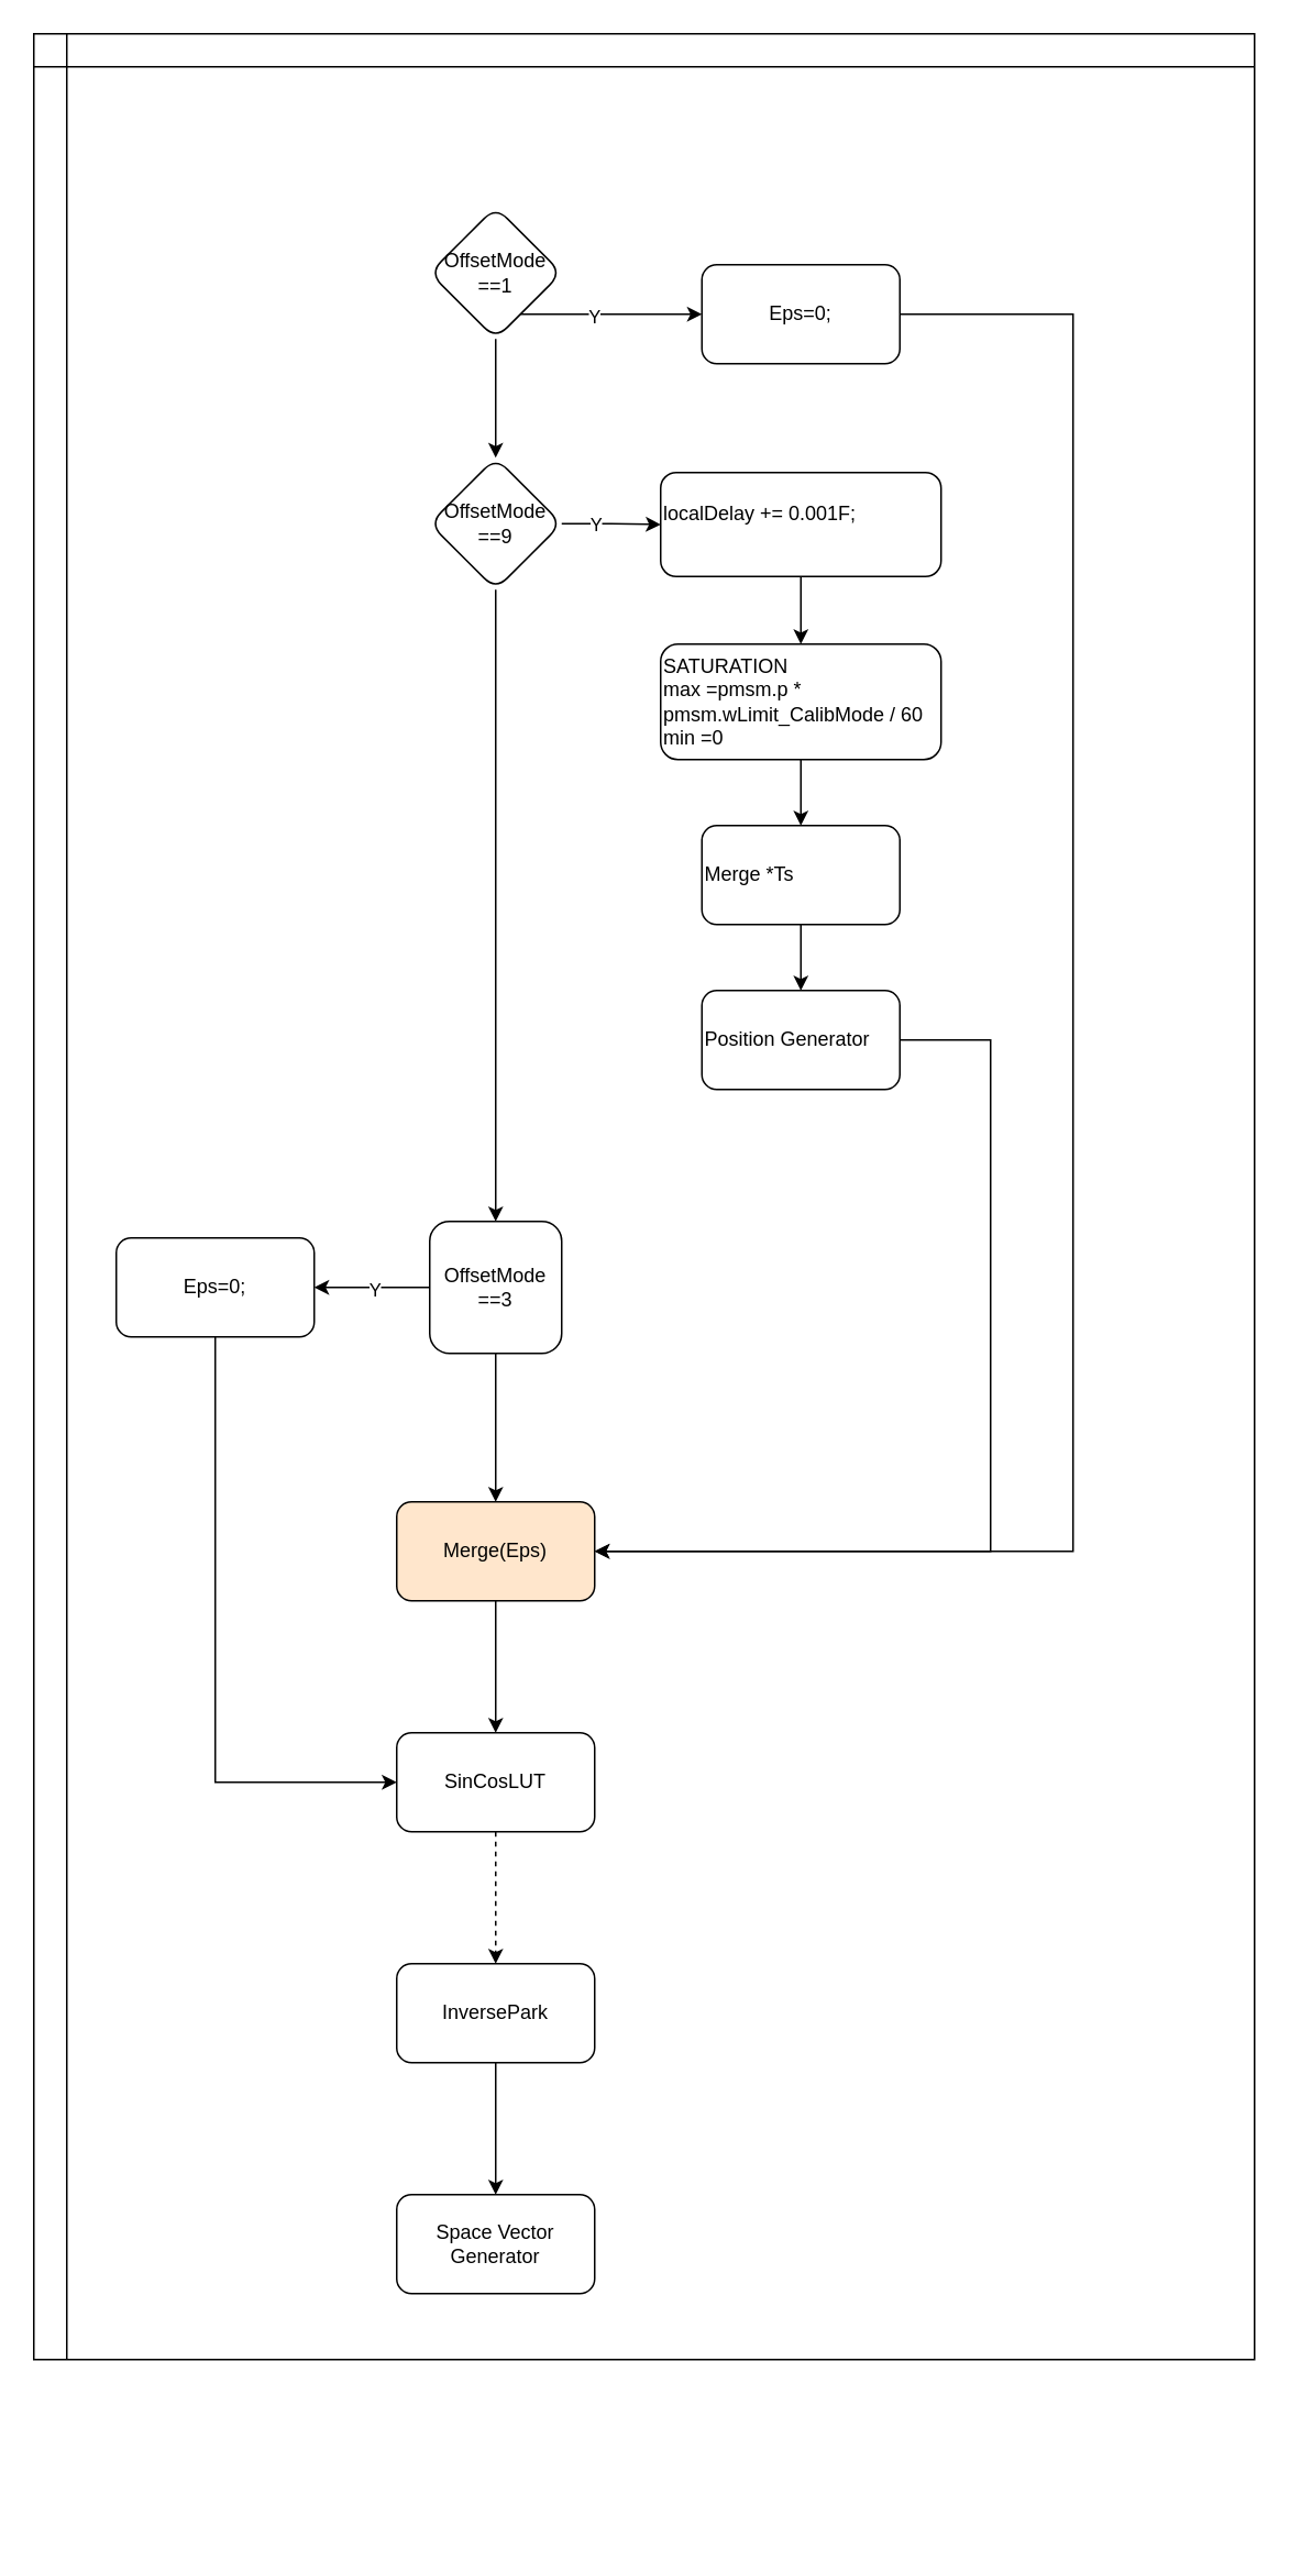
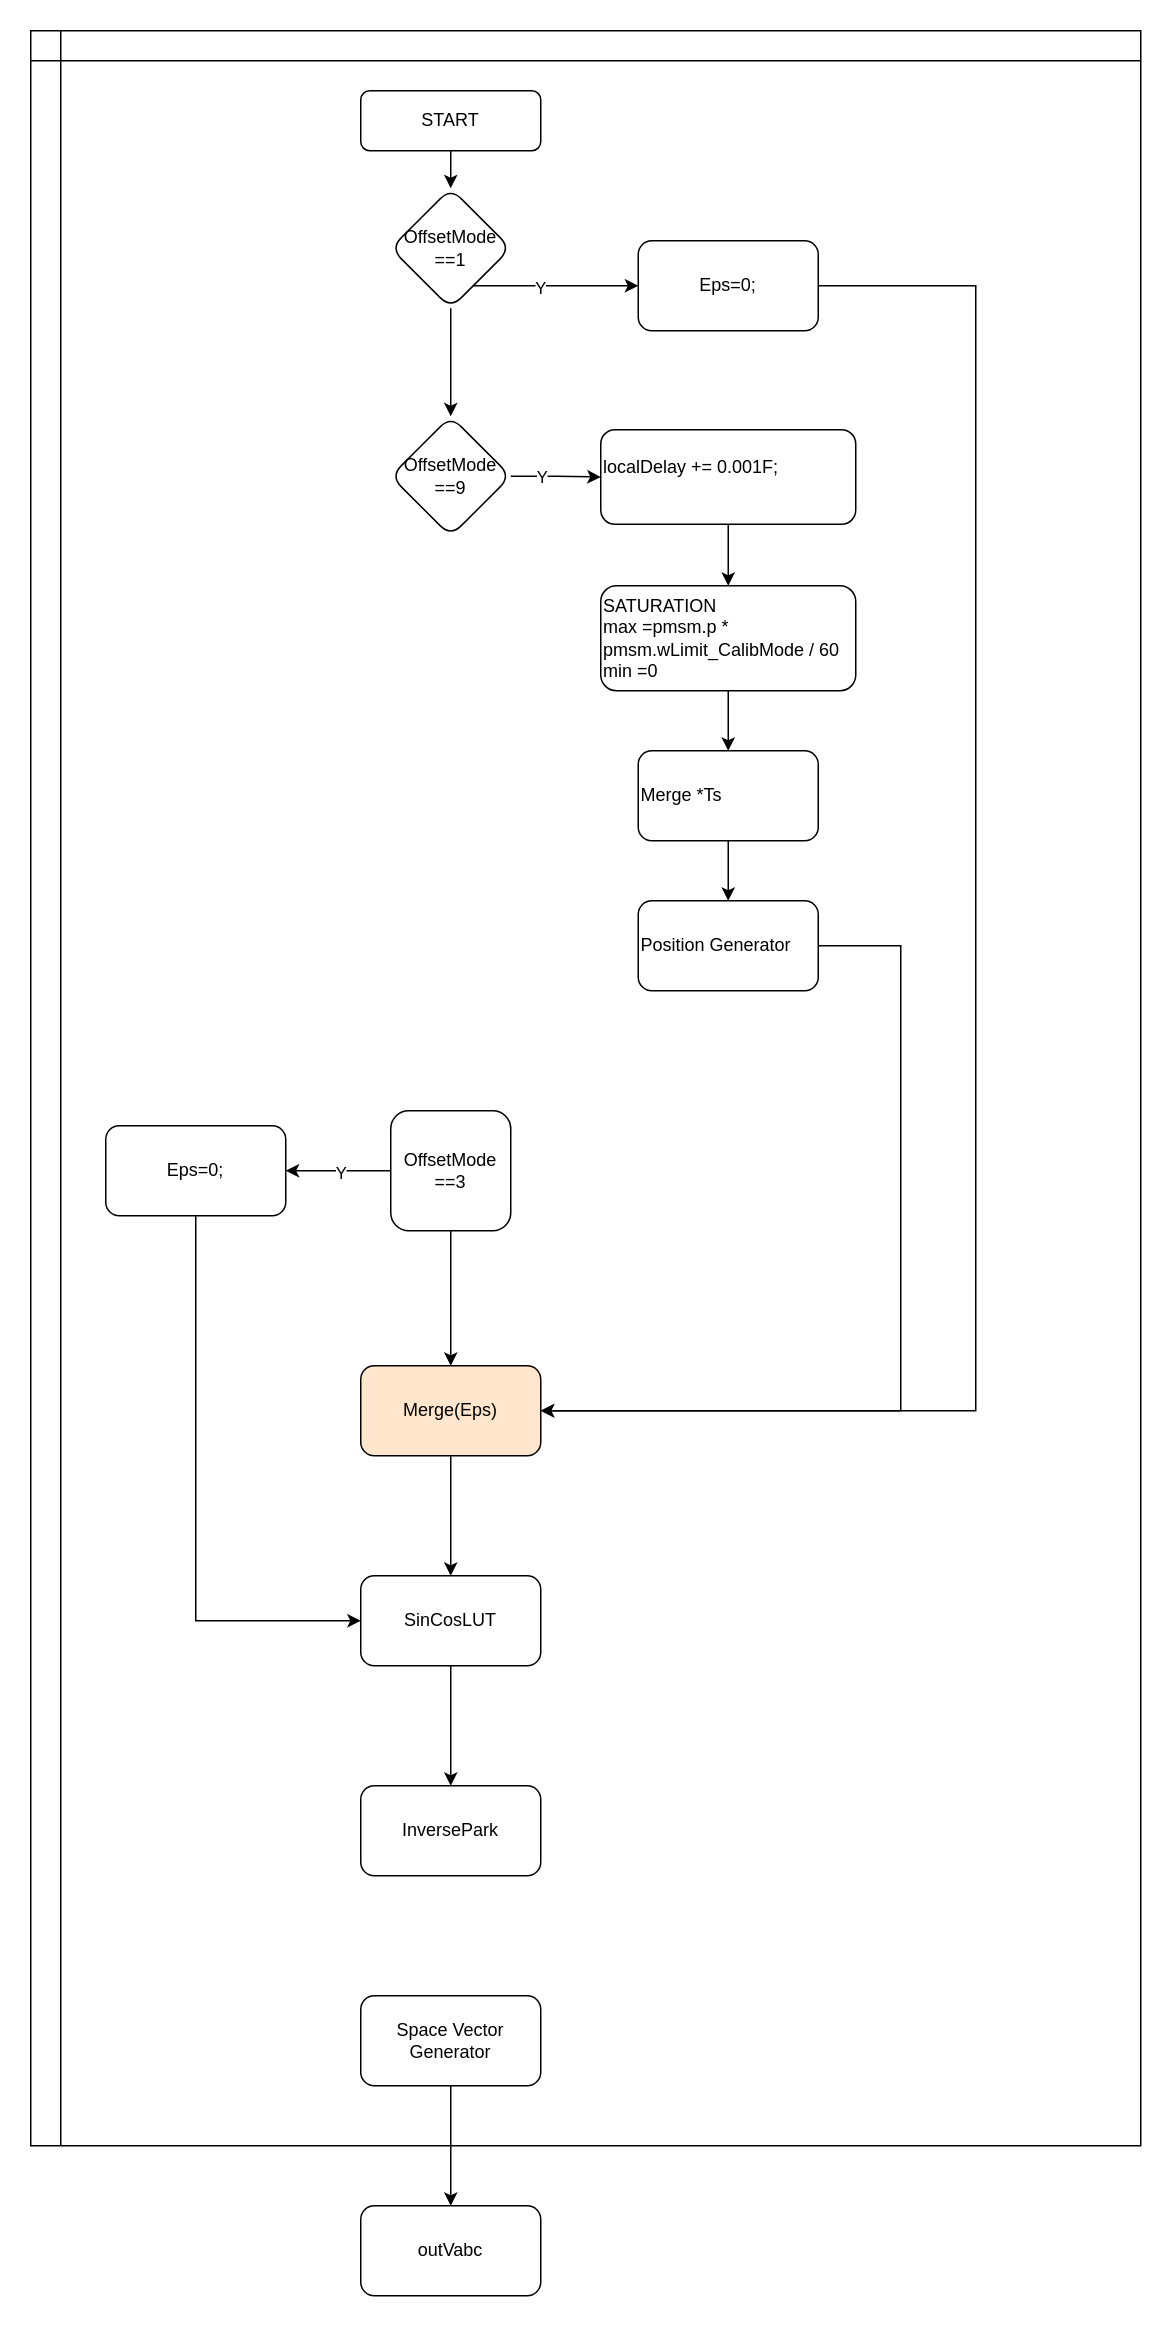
  <mxCell id="0" />
  <mxCell id="1" parent="0" />
  <mxCell id="2" value="" style="shape=internalStorage;whiteSpace=wrap;html=1;backgroundOutline=1;" vertex="1" parent="1"><mxGeometry width="740" height="1410" as="geometry" x="20" y="20" /></mxCell>
+ <mxCell id="3" style="edgeStyle=orthogonalEdgeStyle;rounded=0;orthogonalLoop=1;jettySize=auto;html=1;" edge="1" parent="1" source="4" target="8"><mxGeometry relative="1" as="geometry" /></mxCell>
+ <mxCell id="4" value="START" style="rounded=1;whiteSpace=wrap;html=1;fontSize=12;glass=0;strokeWidth=1;shadow=0;" parent="1" vertex="1"><mxGeometry x="240" y="60" width="120" height="40" as="geometry" /></mxCell>
  <mxCell id="5" value="" style="edgeStyle=orthogonalEdgeStyle;rounded=0;orthogonalLoop=1;jettySize=auto;html=1;" edge="1" parent="1" source="8" target="20"><mxGeometry relative="1" as="geometry"><Array as="points"><mxPoint x="360" y="190" /><mxPoint x="360" y="190" /></Array></mxGeometry></mxCell>
  <mxCell id="6" value="Y" style="edgeLabel;html=1;align=center;verticalAlign=middle;resizable=0;points=[];" vertex="1" connectable="0" parent="5"><mxGeometry x="-0.207" y="-1" relative="1" as="geometry"><mxPoint as="offset" /></mxGeometry></mxCell>
  <mxCell id="7" value="" style="edgeStyle=orthogonalEdgeStyle;rounded=0;orthogonalLoop=1;jettySize=auto;html=1;" edge="1" parent="1" source="8" target="16"><mxGeometry relative="1" as="geometry" /></mxCell>
  <mxCell id="8" value="OffsetMode ==1" style="rhombus;whiteSpace=wrap;html=1;rounded=1;glass=0;strokeWidth=1;shadow=0;" vertex="1" parent="1"><mxGeometry x="260" y="125" width="80" height="80" as="geometry" /></mxCell>
  <mxCell id="9" style="edgeStyle=orthogonalEdgeStyle;rounded=0;orthogonalLoop=1;jettySize=auto;html=1;" edge="1" parent="1" source="12" target="28"><mxGeometry relative="1" as="geometry" /></mxCell>
  <mxCell id="10" value="Y" style="edgeLabel;html=1;align=center;verticalAlign=middle;resizable=0;points=[];" vertex="1" connectable="0" parent="9"><mxGeometry x="-0.032" y="1" relative="1" as="geometry"><mxPoint as="offset" /></mxGeometry></mxCell>
  <mxCell id="11" value="" style="edgeStyle=orthogonalEdgeStyle;rounded=0;orthogonalLoop=1;jettySize=auto;html=1;" edge="1" parent="1" source="12" target="30"><mxGeometry relative="1" as="geometry" /></mxCell>
  <mxCell id="12" value="OffsetMode ==3" style="whiteSpace=wrap;html=1;glass=0;strokeWidth=1;shadow=0;rounded=1;" vertex="1" parent="1"><mxGeometry x="260" y="740" width="80" height="80" as="geometry" /></mxCell>
  <mxCell id="13" value="" style="edgeStyle=orthogonalEdgeStyle;rounded=0;orthogonalLoop=1;jettySize=auto;html=1;" edge="1" parent="1" source="16" target="18"><mxGeometry relative="1" as="geometry" /></mxCell>
  <mxCell id="14" value="Y" style="edgeLabel;html=1;align=center;verticalAlign=middle;resizable=0;points=[];" vertex="1" connectable="0" parent="13"><mxGeometry x="-0.34" relative="1" as="geometry"><mxPoint as="offset" /></mxGeometry></mxCell>
- <mxCell id="15" value="" style="edgeStyle=orthogonalEdgeStyle;rounded=0;orthogonalLoop=1;jettySize=auto;html=1;" edge="1" parent="1" source="16" target="12"><mxGeometry relative="1" as="geometry" /></mxCell>
  <mxCell id="16" value="OffsetMode ==9" style="rhombus;whiteSpace=wrap;html=1;rounded=1;glass=0;strokeWidth=1;shadow=0;" vertex="1" parent="1"><mxGeometry x="260" y="277" width="80" height="80" as="geometry" /></mxCell>
  <mxCell id="17" value="" style="edgeStyle=orthogonalEdgeStyle;rounded=0;orthogonalLoop=1;jettySize=auto;html=1;" edge="1" parent="1" source="18" target="22"><mxGeometry relative="1" as="geometry" /></mxCell>
  <mxCell id="18" value="localDelay += 0.001F;&lt;div&gt;&lt;br&gt;&lt;/div&gt;" style="whiteSpace=wrap;html=1;rounded=1;glass=0;strokeWidth=1;shadow=0;align=left;" vertex="1" parent="1"><mxGeometry x="400" y="286" width="170" height="63" as="geometry" /></mxCell>
  <mxCell id="19" style="edgeStyle=orthogonalEdgeStyle;rounded=0;orthogonalLoop=1;jettySize=auto;html=1;entryX=1;entryY=0.5;entryDx=0;entryDy=0;" edge="1" parent="1" source="20" target="30"><mxGeometry relative="1" as="geometry"><mxPoint x="685" y="600" as="targetPoint" /><Array as="points"><mxPoint x="650" y="190" /><mxPoint x="650" y="940" /></Array></mxGeometry></mxCell>
  <mxCell id="20" value="Eps=0;" style="whiteSpace=wrap;html=1;rounded=1;glass=0;strokeWidth=1;shadow=0;" vertex="1" parent="1"><mxGeometry x="425" y="160" width="120" height="60" as="geometry" /></mxCell>
  <mxCell id="21" value="" style="edgeStyle=orthogonalEdgeStyle;rounded=0;orthogonalLoop=1;jettySize=auto;html=1;" edge="1" parent="1" source="22" target="24"><mxGeometry relative="1" as="geometry" /></mxCell>
  <mxCell id="22" value="&lt;div&gt;SATURATION&lt;/div&gt;max =pmsm.p * pmsm.wLimit_CalibMode / 60&lt;div&gt;min =0&lt;/div&gt;" style="whiteSpace=wrap;html=1;rounded=1;glass=0;strokeWidth=1;shadow=0;align=left;" vertex="1" parent="1"><mxGeometry x="400" y="390" width="170" height="70" as="geometry" /></mxCell>
  <mxCell id="23" value="" style="edgeStyle=orthogonalEdgeStyle;rounded=0;orthogonalLoop=1;jettySize=auto;html=1;" edge="1" parent="1" source="24" target="26"><mxGeometry relative="1" as="geometry" /></mxCell>
  <mxCell id="24" value="Merge *Ts" style="whiteSpace=wrap;html=1;align=left;rounded=1;glass=0;strokeWidth=1;shadow=0;" vertex="1" parent="1"><mxGeometry x="425" y="500" width="120" height="60" as="geometry" /></mxCell>
  <mxCell id="25" value="" style="edgeStyle=orthogonalEdgeStyle;rounded=0;orthogonalLoop=1;jettySize=auto;html=1;entryX=1;entryY=0.5;entryDx=0;entryDy=0;" edge="1" parent="1" source="26" target="30"><mxGeometry relative="1" as="geometry"><mxPoint x="625" y="630" as="targetPoint" /><Array as="points"><mxPoint x="600" y="630" /><mxPoint x="600" y="940" /></Array></mxGeometry></mxCell>
  <mxCell id="26" value="Position Generator" style="whiteSpace=wrap;html=1;align=left;rounded=1;glass=0;strokeWidth=1;shadow=0;" vertex="1" parent="1"><mxGeometry x="425" y="600" width="120" height="60" as="geometry" /></mxCell>
  <mxCell id="27" style="edgeStyle=orthogonalEdgeStyle;rounded=0;orthogonalLoop=1;jettySize=auto;html=1;entryX=0;entryY=0.5;entryDx=0;entryDy=0;" edge="1" parent="1" source="28" target="32"><mxGeometry relative="1" as="geometry"><Array as="points"><mxPoint x="130" y="1080" /></Array></mxGeometry></mxCell>
  <mxCell id="28" value="Eps=0;" style="whiteSpace=wrap;html=1;rounded=1;glass=0;strokeWidth=1;shadow=0;" vertex="1" parent="1"><mxGeometry x="70" y="750" width="120" height="60" as="geometry" /></mxCell>
  <mxCell id="29" value="" style="edgeStyle=orthogonalEdgeStyle;rounded=0;orthogonalLoop=1;jettySize=auto;html=1;" edge="1" parent="1" source="30" target="32"><mxGeometry relative="1" as="geometry" /></mxCell>
  <mxCell id="30" value="Merge(Eps)" style="whiteSpace=wrap;html=1;rounded=1;glass=0;strokeWidth=1;shadow=0;fillColor=#ffe6cc;" vertex="1" parent="1"><mxGeometry x="240" y="910" width="120" height="60" as="geometry" /></mxCell>
- <mxCell id="31" value="" style="edgeStyle=orthogonalEdgeStyle;rounded=0;orthogonalLoop=1;jettySize=auto;html=1;dashed=1;" edge="1" parent="1" source="32" target="34"><mxGeometry relative="1" as="geometry" /></mxCell>
+ <mxCell id="31" value="" style="edgeStyle=orthogonalEdgeStyle;rounded=0;orthogonalLoop=1;jettySize=auto;html=1;" edge="1" parent="1" source="32" target="34"><mxGeometry relative="1" as="geometry" /></mxCell>
  <mxCell id="32" value="SinCosLUT" style="whiteSpace=wrap;html=1;rounded=1;glass=0;strokeWidth=1;shadow=0;" vertex="1" parent="1"><mxGeometry x="240" y="1050" width="120" height="60" as="geometry" /></mxCell>
- <mxCell id="33" value="" style="edgeStyle=orthogonalEdgeStyle;rounded=0;orthogonalLoop=1;jettySize=auto;html=1;" edge="1" parent="1" source="34" target="36"><mxGeometry relative="1" as="geometry" /></mxCell>
  <mxCell id="34" value="InversePark" style="whiteSpace=wrap;html=1;rounded=1;glass=0;strokeWidth=1;shadow=0;" vertex="1" parent="1"><mxGeometry x="240" y="1190" width="120" height="60" as="geometry" /></mxCell>
+ <mxCell id="35" value="" style="edgeStyle=orthogonalEdgeStyle;rounded=0;orthogonalLoop=1;jettySize=auto;html=1;" edge="1" parent="1" source="36" target="37"><mxGeometry relative="1" as="geometry" /></mxCell>
  <mxCell id="36" value="Space Vector Generator" style="whiteSpace=wrap;html=1;rounded=1;glass=0;strokeWidth=1;shadow=0;" vertex="1" parent="1"><mxGeometry x="240" y="1330" width="120" height="60" as="geometry" /></mxCell>
+ <mxCell id="37" value="outVabc" style="whiteSpace=wrap;html=1;rounded=1;glass=0;strokeWidth=1;shadow=0;" vertex="1" parent="1"><mxGeometry x="240" y="1470" width="120" height="60" as="geometry" /></mxCell>
